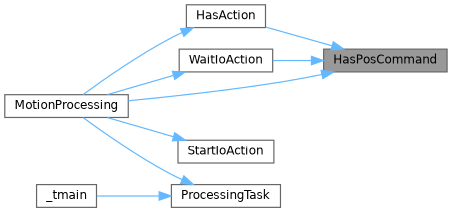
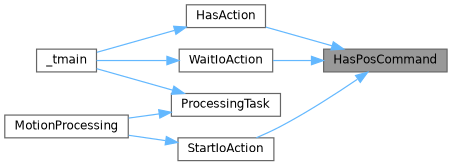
  digraph {
    rankdir=RL
    node [color=grey40 fillcolor=white fontname=Helvetica fontsize=10 shape=box style=filled]
    edge [color=steelblue1 dir=back fontname=Helvetica fontsize=10 labelfontname=Helvetica labelfontsize=10 style=solid]
    n1 [color=gray40 fillcolor=grey60 fontcolor=black height=0.2 label=HasPosCommand width=0.4]
    n2 [height=0.2 label=HasAction width=0.4]
    n3 [height=0.2 label=StartIoAction width=0.4]
    n4 [height=0.2 label=WaitIoAction width=0.4]
    n5 [height=0.2 label=MotionProcessing width=0.4]
    n6 [height=0.2 label=ProcessingTask width=0.4]
    n7 [height=0.2 label=_tmain width=0.4]
    n1 -> n2
-   n1 -> n5
+   n1 -> n3
    n1 -> n4
-   n2 -> n5
+   n2 -> n7
    n3 -> n5
-   n4 -> n5
+   n4 -> n7
    n6 -> n5
    n6 -> n7
  }
